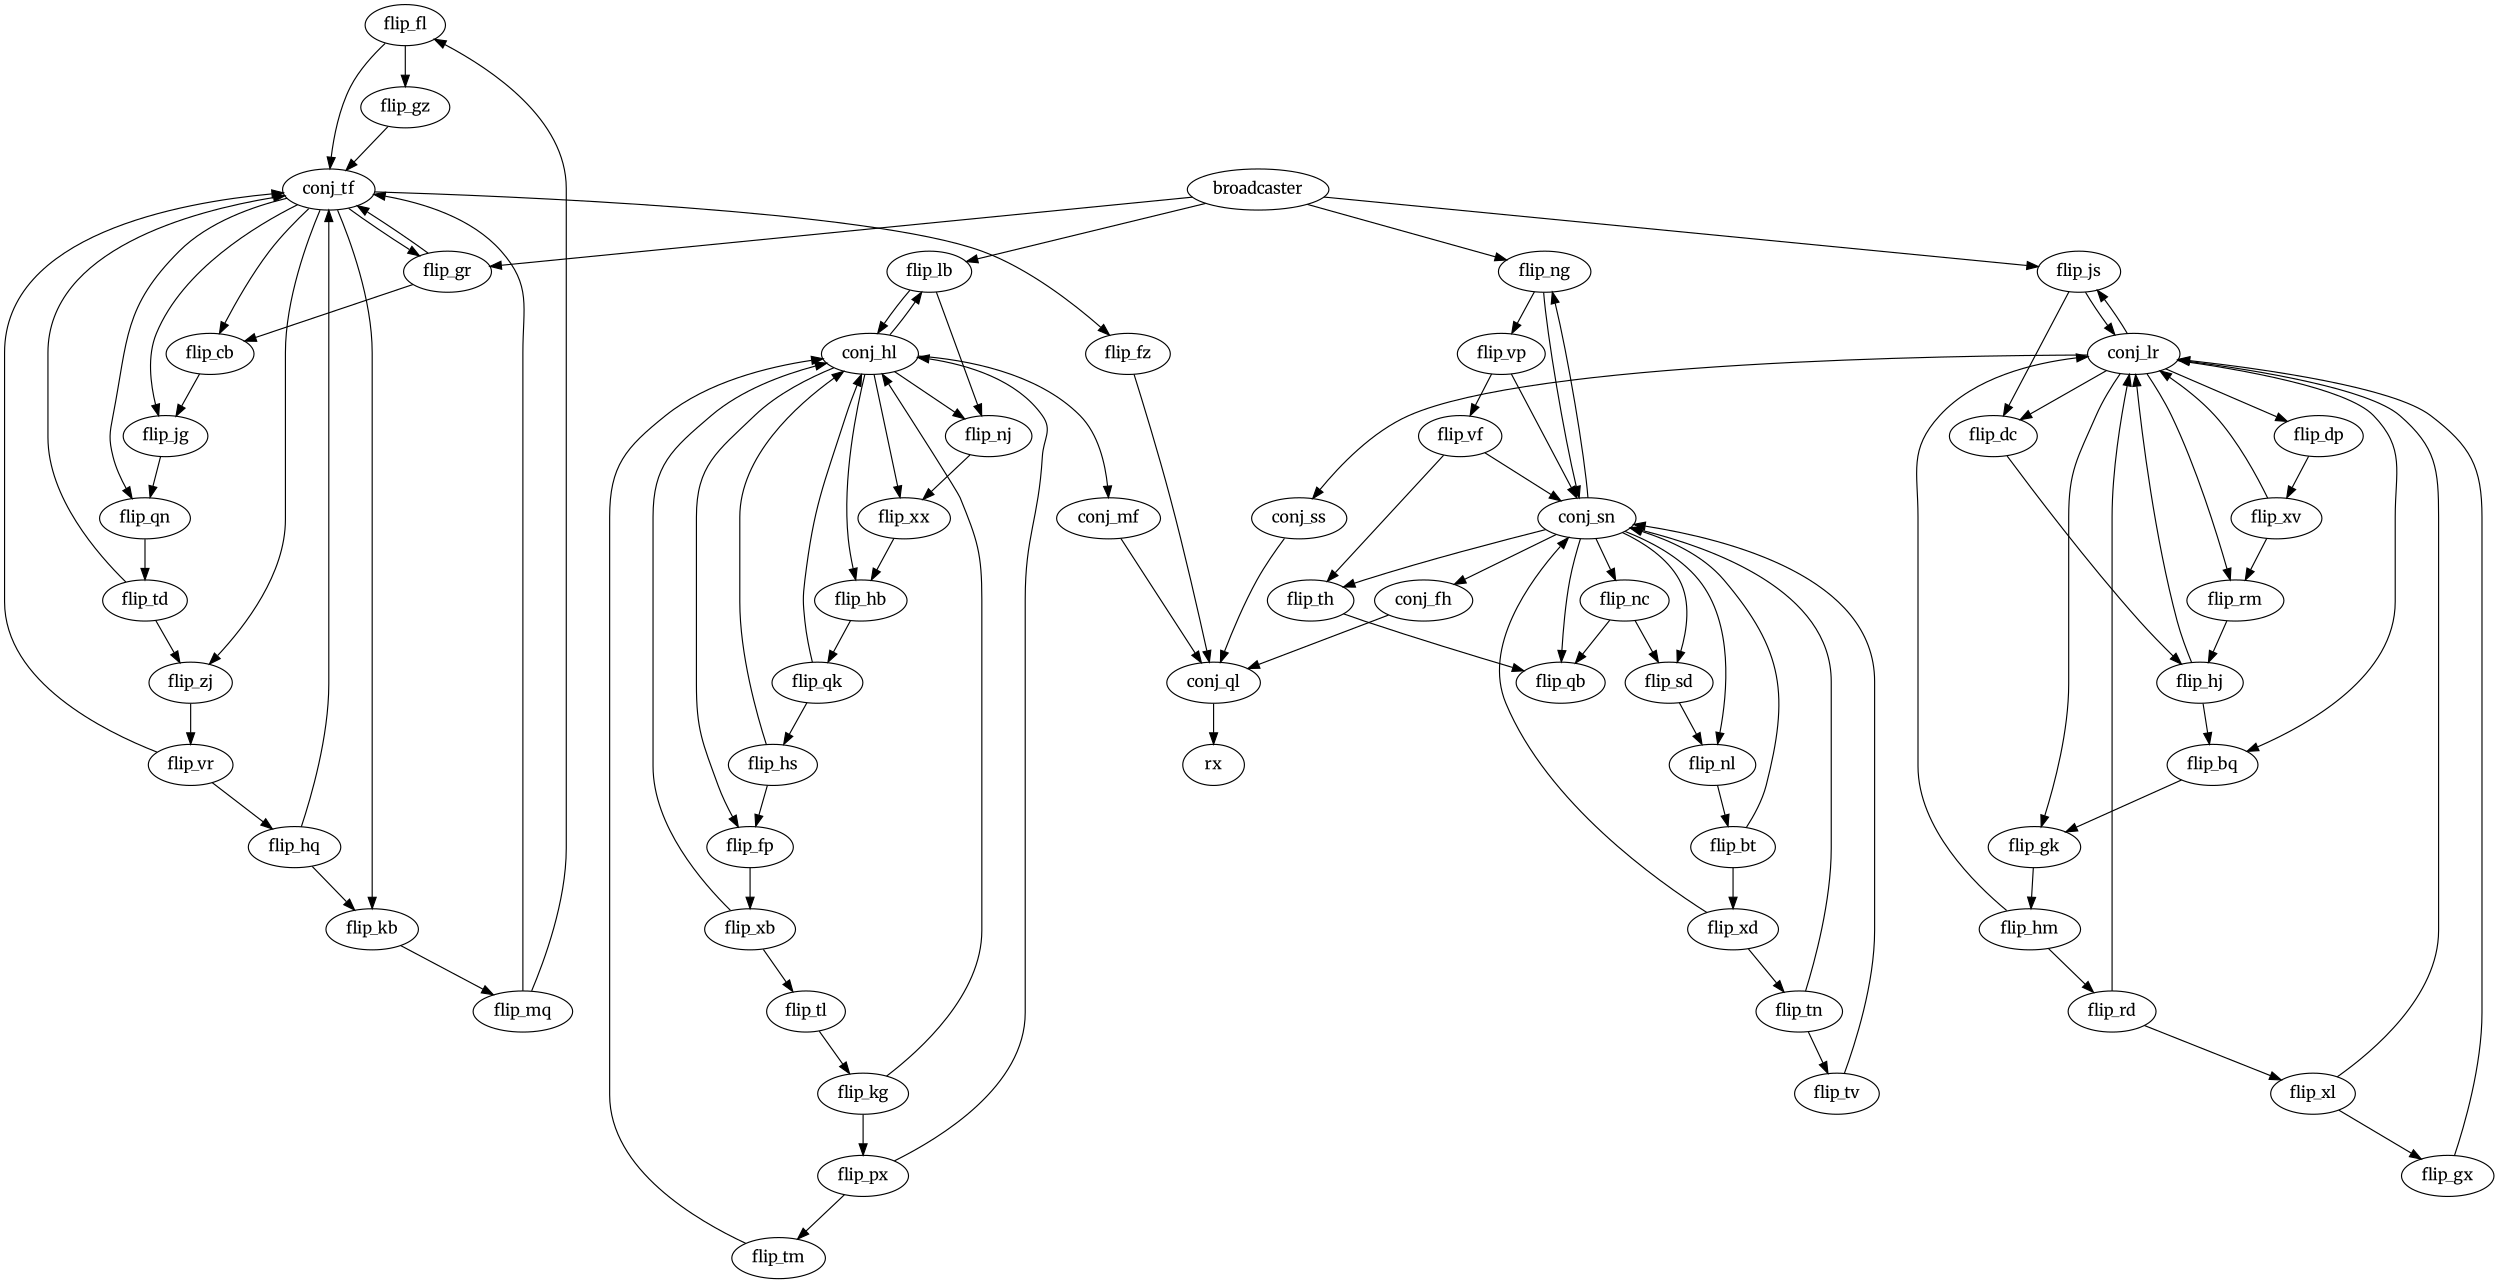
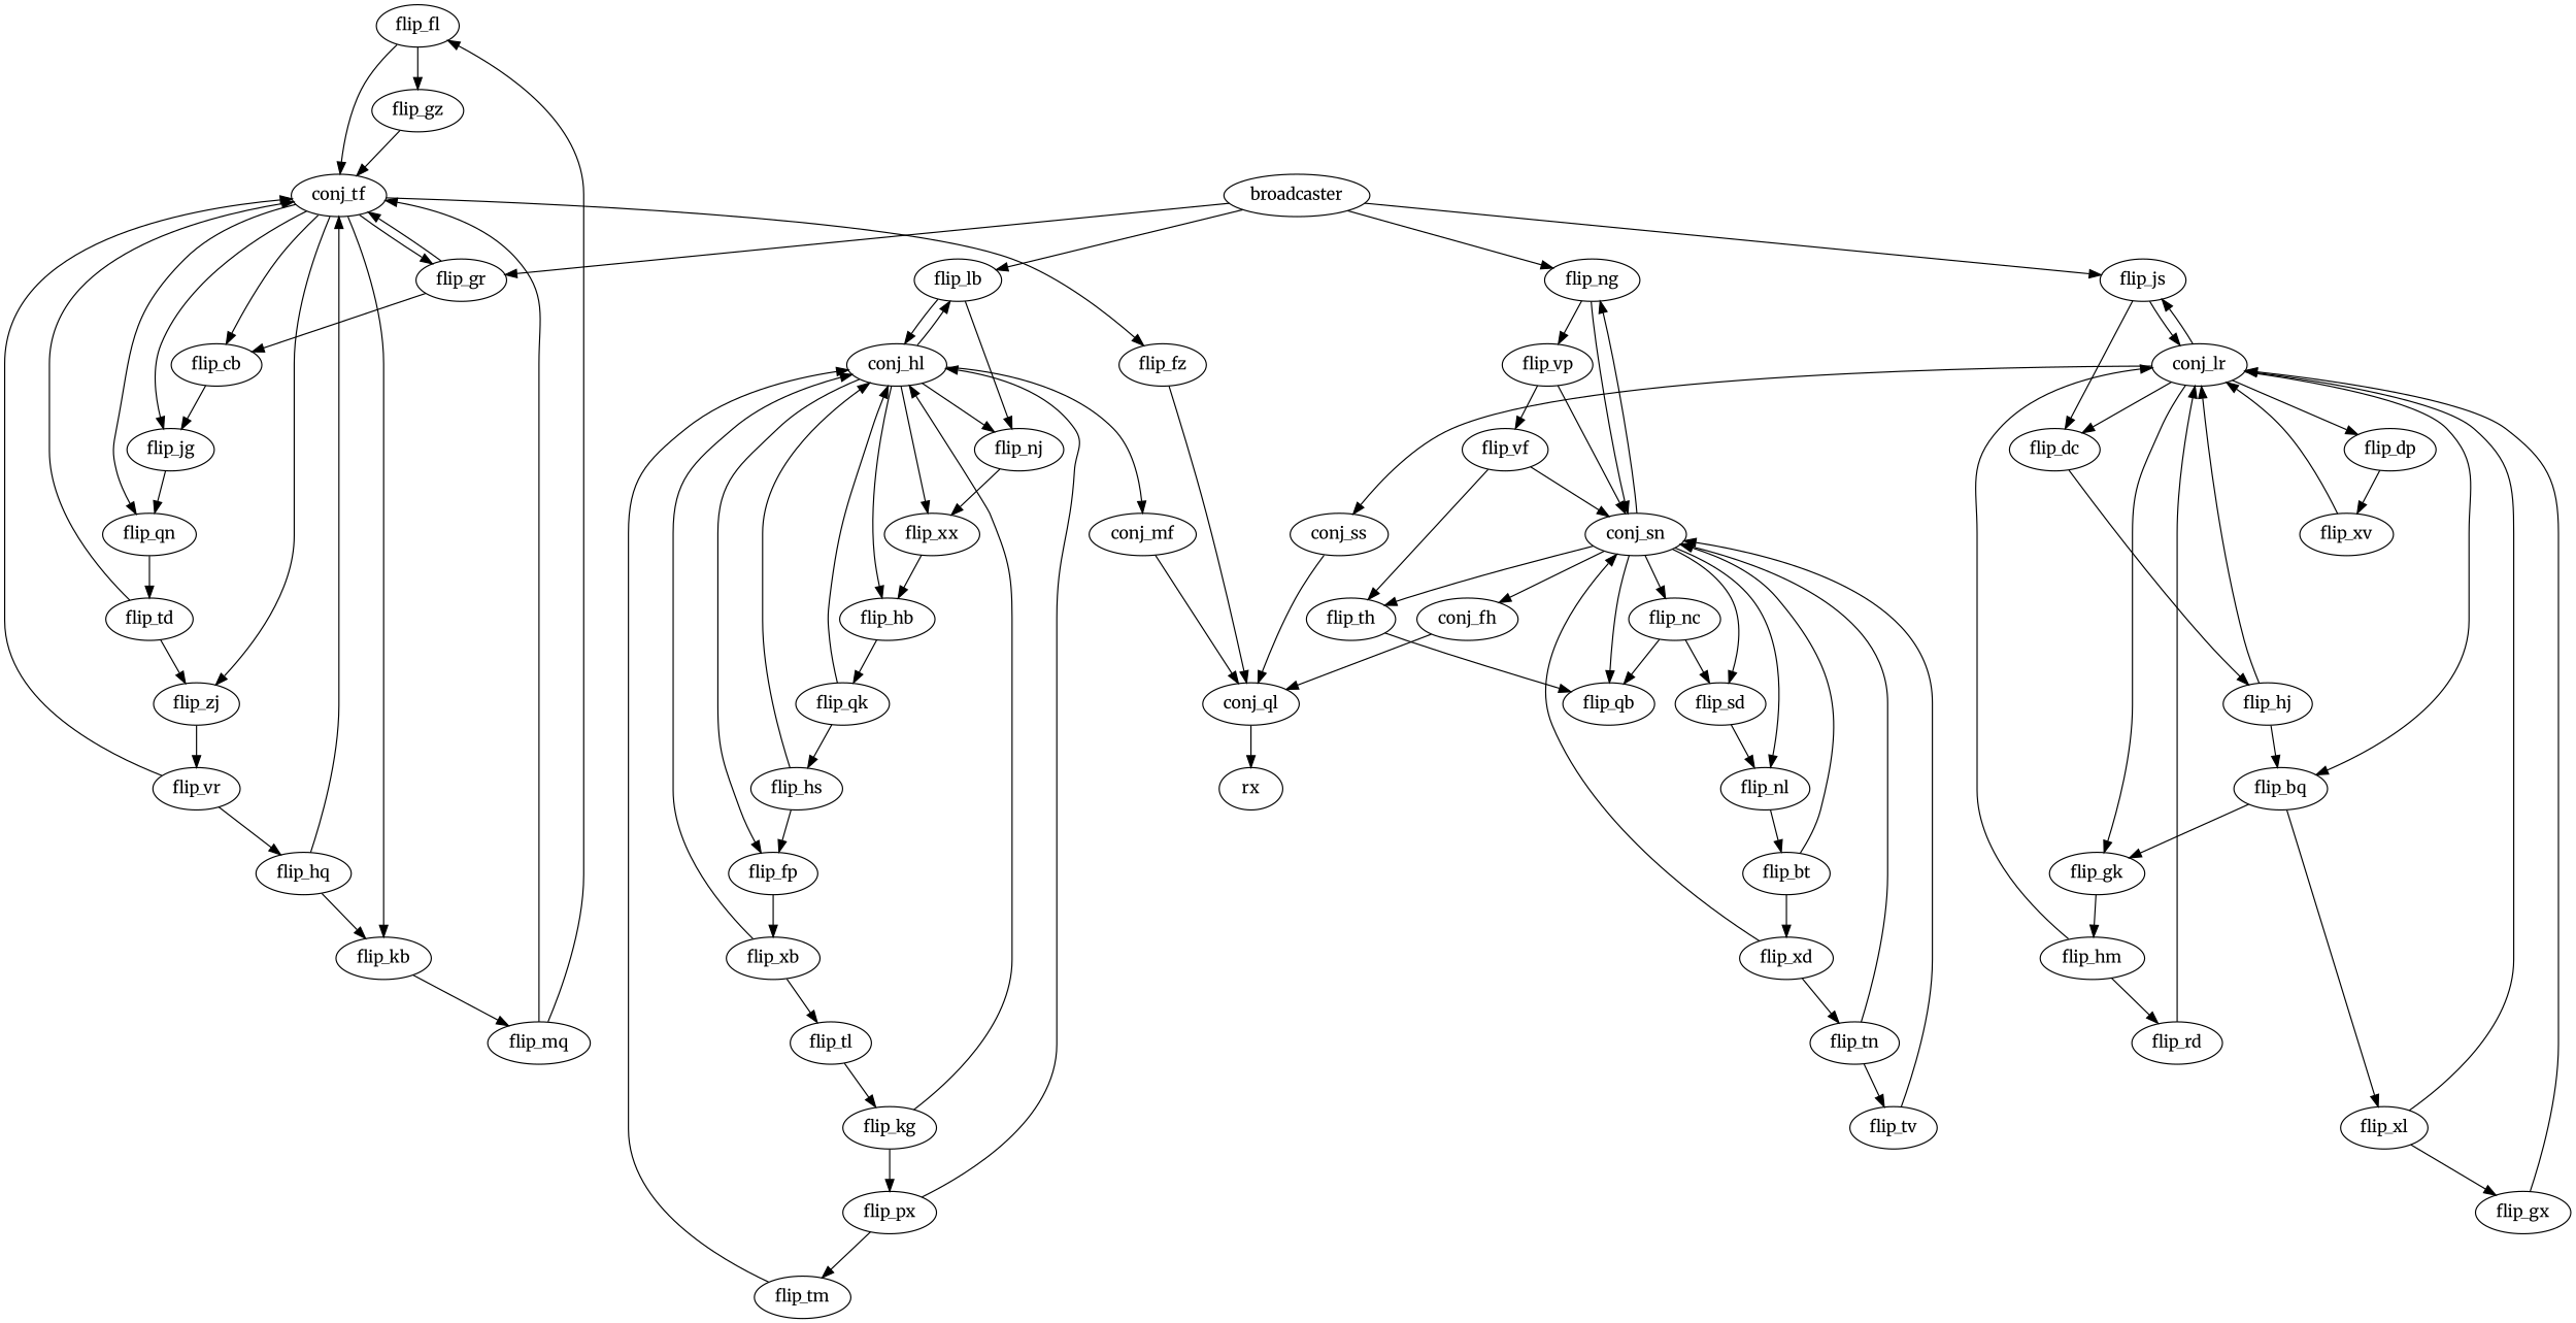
  digraph {
    fontname=Merriweather
    node [fontname=Merriweather]
    edge [fontname=Merriweather]
    flip_fl
    conj_tf
    flip_gz
    flip_gr
    flip_cb
    flip_jg
    flip_qn
    n8 [label=flip_fz]
    flip_zj
    flip_kb
    flip_td
    conj_ql
    flip_vr
    flip_mq
    flip_xb
    conj_hl
    flip_tl
    flip_lb
    flip_fp
    flip_xx
    flip_hb
    flip_nj
    conj_mf
    flip_kg
    flip_qk
    flip_px
    flip_tm
    flip_dp
    flip_xv
    conj_lr
-   flip_rm
    flip_js
    flip_dc
    flip_gk
    conj_ss
    flip_bq
    flip_hj
    broadcaster
    flip_ng
    flip_vp
    conj_sn
    flip_vf
    flip_th
    flip_qb
    flip_nc
    conj_fh
    flip_nl
    flip_sd
    rx
    flip_hm
    flip_rd
    flip_xl
    flip_bt
    flip_gx
    flip_hs
    flip_hq
    flip_xd
    flip_tn
    flip_tv
    flip_fl -> conj_tf
    flip_fl -> flip_gz
    conj_tf -> flip_gr
    conj_tf -> flip_cb
    conj_tf -> flip_jg
    conj_tf -> flip_qn
    conj_tf -> n8
    conj_tf -> flip_zj
    conj_tf -> flip_kb
    flip_gz -> conj_tf
    flip_gr -> conj_tf
    flip_gr -> flip_cb
    flip_cb -> flip_jg
    flip_jg -> flip_qn
    flip_qn -> flip_td
    n8 -> conj_ql
    flip_zj -> flip_vr
    flip_kb -> flip_mq
    flip_td -> conj_tf
    flip_td -> flip_zj
    conj_ql -> rx
    flip_vr -> conj_tf
    flip_vr -> flip_hq
    flip_mq -> flip_fl
    flip_mq -> conj_tf
    flip_xb -> conj_hl
    flip_xb -> flip_tl
    conj_hl -> flip_lb
    conj_hl -> flip_fp
    conj_hl -> flip_xx
    conj_hl -> flip_hb
    conj_hl -> flip_nj
    conj_hl -> conj_mf
    flip_tl -> flip_kg
    flip_lb -> conj_hl
    flip_lb -> flip_nj
    flip_fp -> flip_xb
    flip_xx -> flip_hb
    flip_hb -> flip_qk
    flip_nj -> flip_xx
    conj_mf -> conj_ql
    flip_kg -> conj_hl
    flip_kg -> flip_px
    flip_qk -> conj_hl
    flip_qk -> flip_hs
    flip_px -> conj_hl
    flip_px -> flip_tm
    flip_tm -> conj_hl
    flip_dp -> flip_xv
    flip_xv -> conj_lr
-   flip_xv -> flip_rm
    conj_lr -> flip_dp
-   conj_lr -> flip_rm
    conj_lr -> flip_js
    conj_lr -> flip_dc
    conj_lr -> flip_gk
    conj_lr -> conj_ss
    conj_lr -> flip_bq
-   flip_rm -> flip_hj
    flip_js -> conj_lr
    flip_js -> flip_dc
    flip_dc -> flip_hj
    flip_gk -> flip_hm
    conj_ss -> conj_ql
    flip_bq -> flip_gk
    flip_hj -> conj_lr
    flip_hj -> flip_bq
    broadcaster -> flip_gr
    broadcaster -> flip_lb
    broadcaster -> flip_js
    broadcaster -> flip_ng
    flip_ng -> flip_vp
    flip_ng -> conj_sn
    flip_vp -> conj_sn
    flip_vp -> flip_vf
    conj_sn -> flip_ng
    conj_sn -> flip_th
    conj_sn -> flip_qb
    conj_sn -> flip_nc
    conj_sn -> conj_fh
    conj_sn -> flip_nl
    conj_sn -> flip_sd
    flip_vf -> conj_sn
    flip_vf -> flip_th
    flip_th -> flip_qb
    flip_nc -> flip_qb
    flip_nc -> flip_sd
    conj_fh -> conj_ql
    flip_nl -> flip_bt
    flip_sd -> flip_nl
    flip_hm -> conj_lr
    flip_hm -> flip_rd
    flip_rd -> conj_lr
-   flip_rd -> flip_xl
+   flip_bq -> flip_xl
    flip_xl -> conj_lr
    flip_xl -> flip_gx
    flip_bt -> conj_sn
    flip_bt -> flip_xd
    flip_gx -> conj_lr
    flip_hs -> conj_hl
    flip_hs -> flip_fp
    flip_hq -> conj_tf
    flip_hq -> flip_kb
    flip_xd -> conj_sn
    flip_xd -> flip_tn
    flip_tn -> conj_sn
    flip_tn -> flip_tv
    flip_tv -> conj_sn
  }
